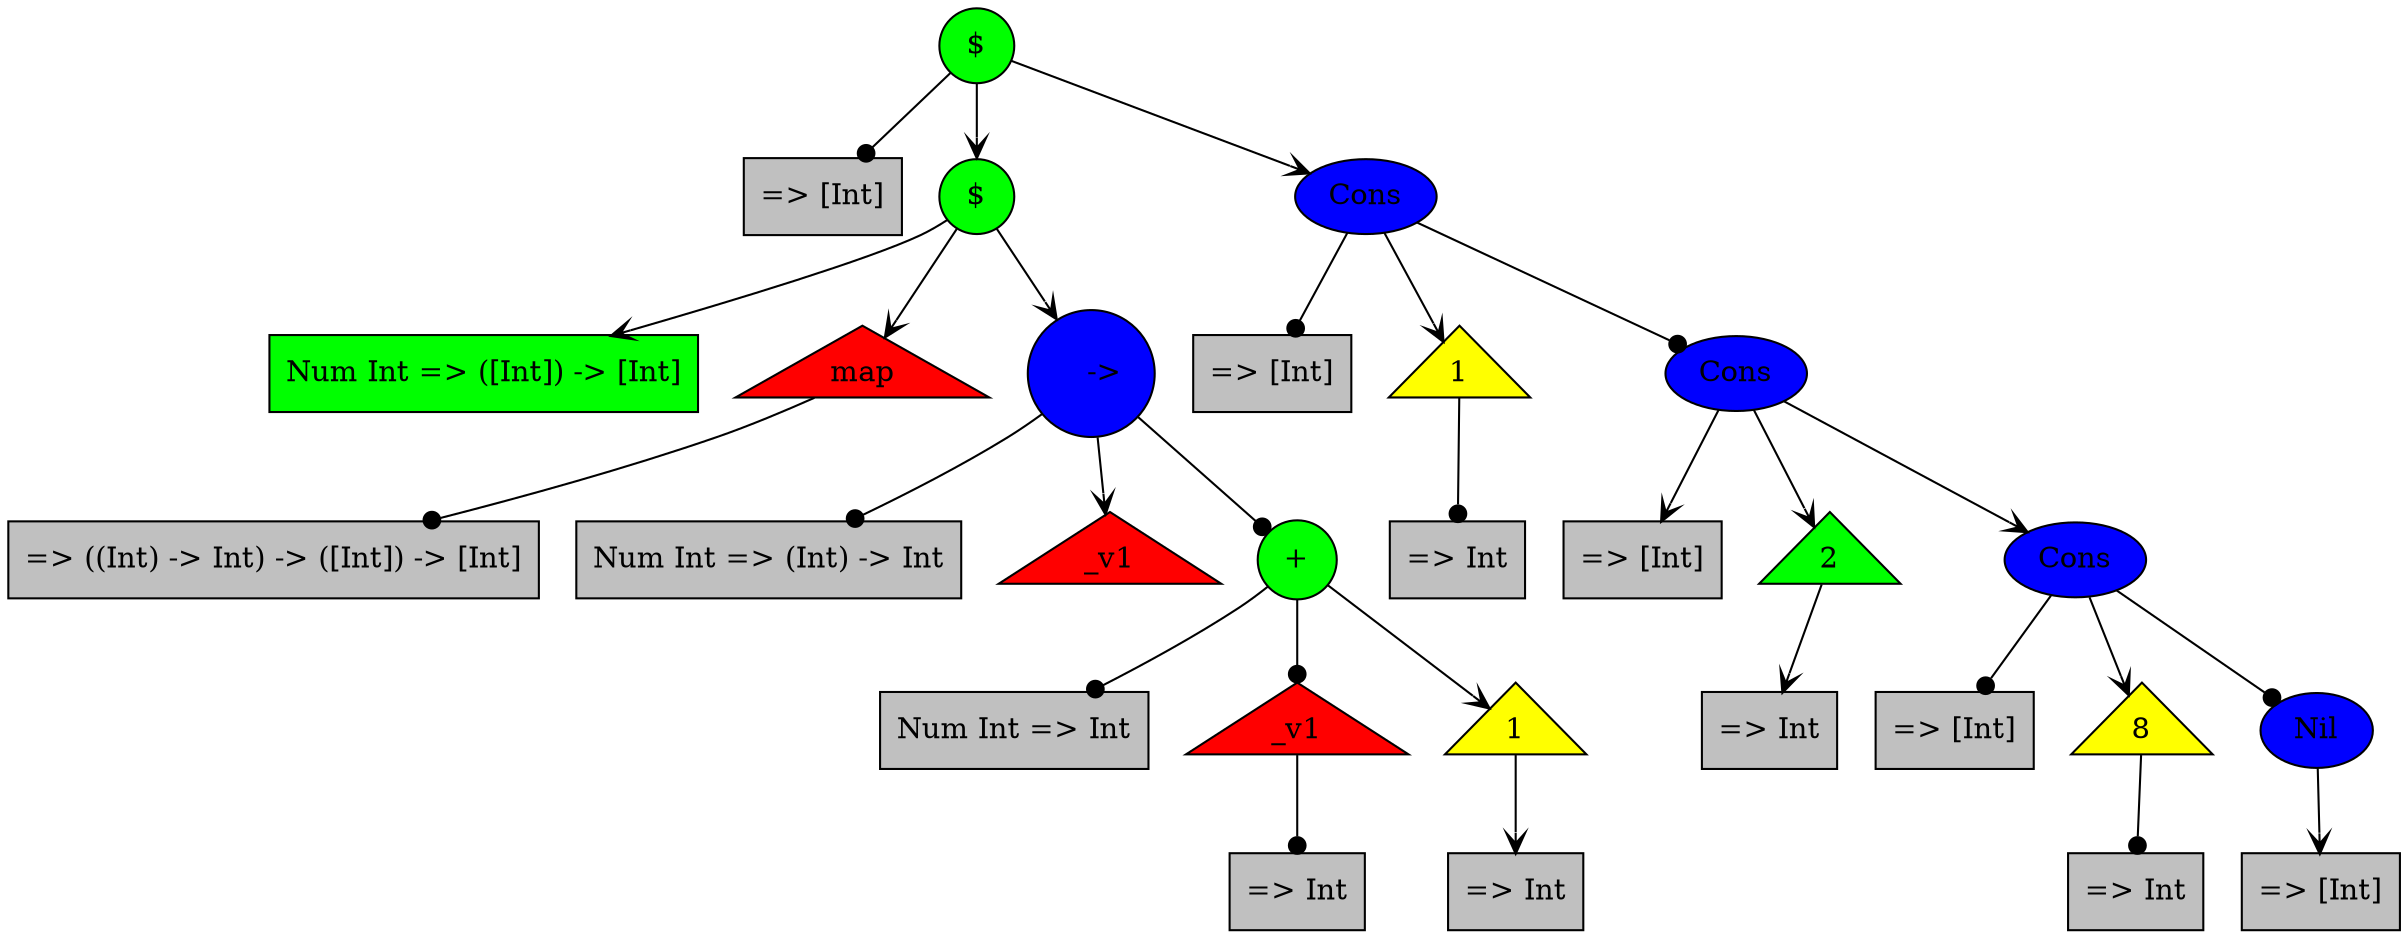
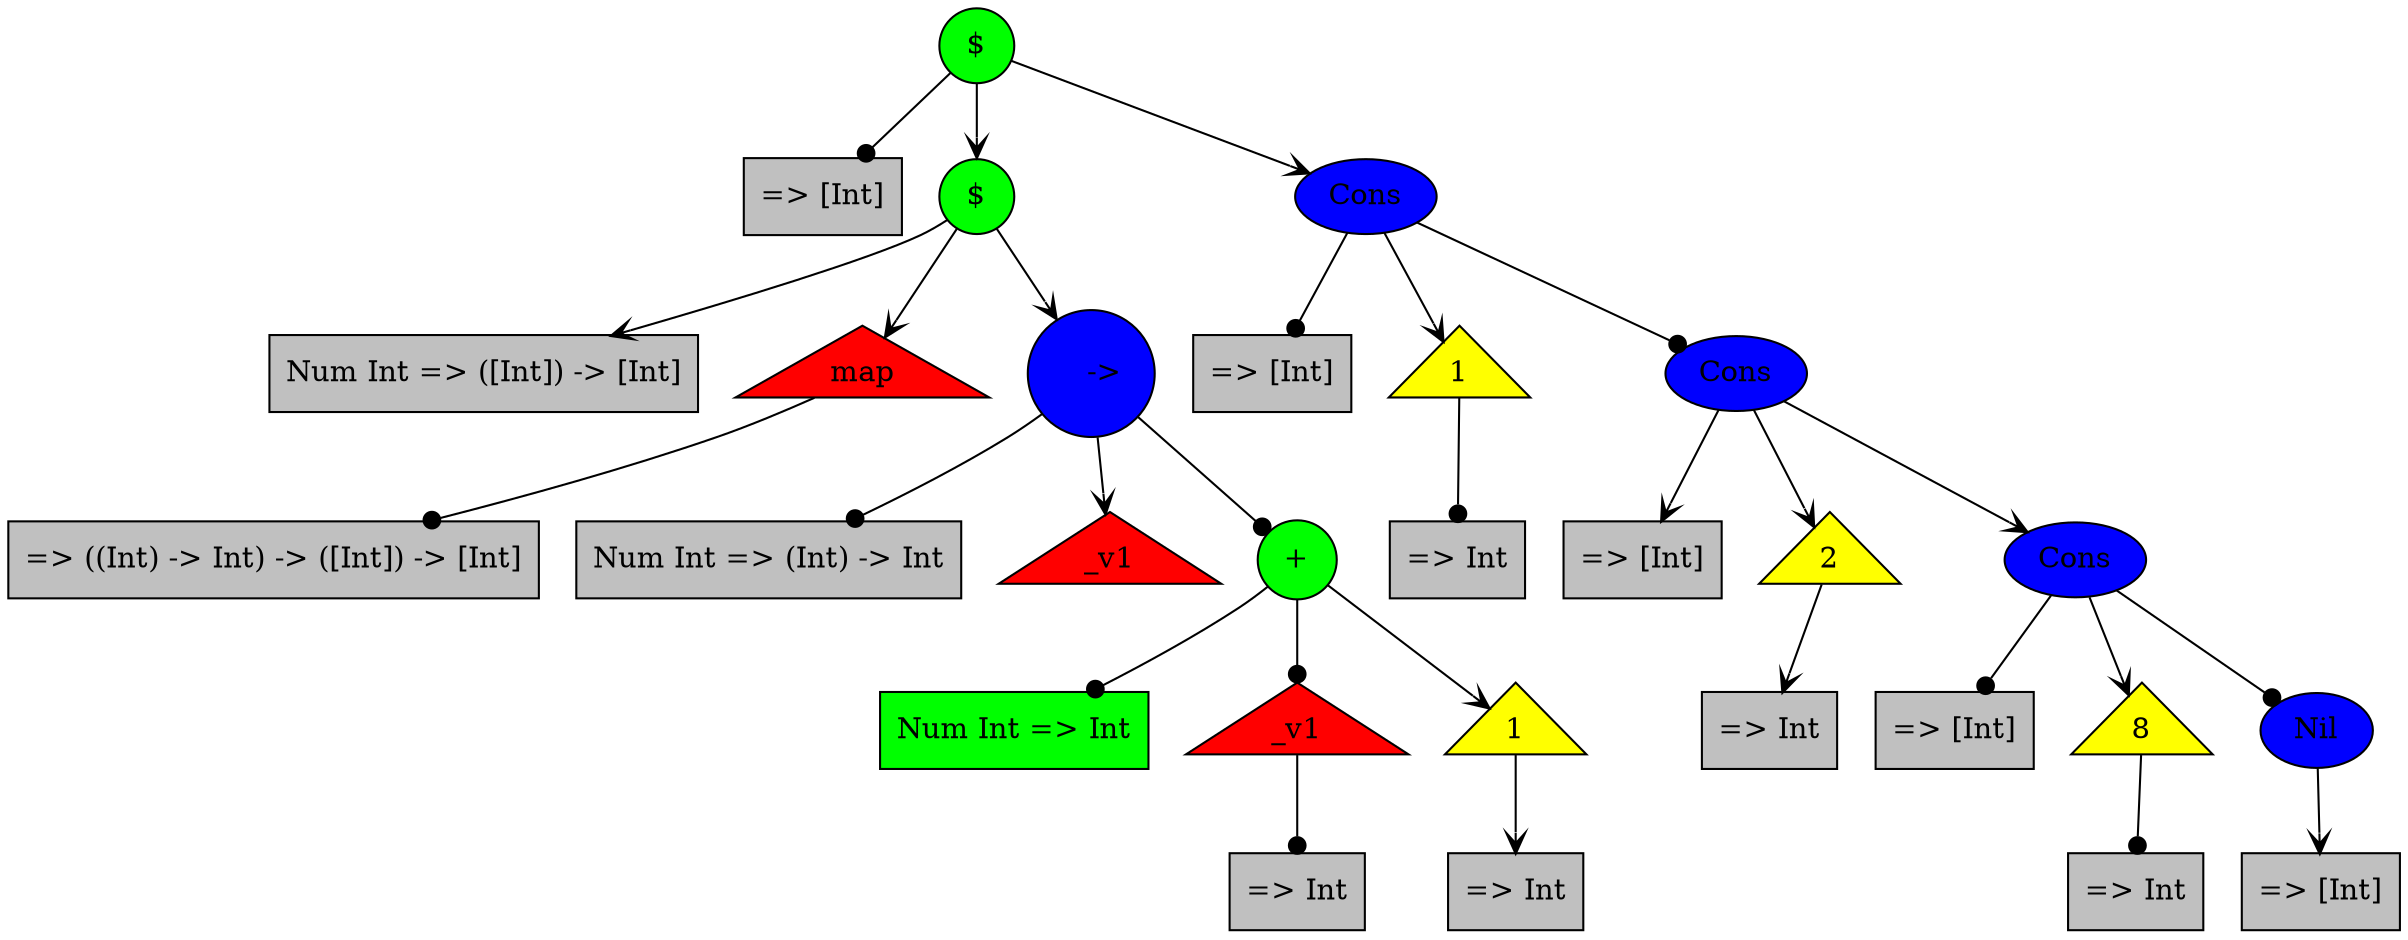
  digraph {
    ordering=out
    node [fillcolor=gray shape=record style=filled]
    edge [arrowhead=vee]
    n1 [fillcolor=green label="$" shape=circle]
    n2 [label=" =\> [Int]"]
    n3 [fillcolor=green label="$" shape=circle]
    n4 [fillcolor=blue label=Cons shape=ellipse]
-   n5 [fillcolor=green label="Num Int =\> ([Int]) -\> [Int]"]
+   n5 [label="Num Int =\> ([Int]) -\> [Int]"]
    n6 [fillcolor=red label=map shape=triangle]
    n7 [fillcolor=blue label="\   -\>" shape=circle]
    n8 [label=" =\> [Int]"]
    n9 [fillcolor=yellow label=1 shape=triangle]
    n10 [fillcolor=blue label=Cons shape=ellipse]
    n11 [label=" =\> ((Int) -\> Int) -\> ([Int]) -\> [Int]"]
    n12 [label="Num Int =\> (Int) -\> Int"]
    n13 [fillcolor=red label=_v1 shape=triangle]
    n14 [fillcolor=green label="+" shape=circle]
-   n15 [label="Num Int =\> Int"]
+   n15 [fillcolor=green label="Num Int =\> Int"]
    n16 [fillcolor=red label=_v1 shape=triangle]
    n17 [fillcolor=yellow label=1 shape=triangle]
    n18 [label=" =\> Int"]
    n19 [label=" =\> Int"]
    n20 [label=" =\> Int"]
    n21 [label=" =\> [Int]"]
-   n22 [fillcolor=green label=2 shape=triangle]
+   n22 [fillcolor=yellow label=2 shape=triangle]
    n23 [fillcolor=blue label=Cons shape=ellipse]
    n24 [label=" =\> Int"]
    n25 [label=" =\> [Int]"]
    n26 [fillcolor=yellow label=8 shape=triangle]
    n27 [fillcolor=blue label=Nil shape=ellipse]
    n28 [label=" =\> Int"]
    n29 [label=" =\> [Int]"]
    n1 -> n2 [arrowhead=dot]
    n1 -> n3
    n1 -> n4
    n3 -> n5
    n3 -> n6
    n3 -> n7
    n4 -> n8 [arrowhead=dot]
    n4 -> n9
    n4 -> n10 [arrowhead=dot]
    n6 -> n11 [arrowhead=dot]
    n7 -> n12 [arrowhead=dot]
    n7 -> n13
    n7 -> n14 [arrowhead=dot]
    n9 -> n20 [arrowhead=dot]
    n10 -> n21
    n10 -> n22
    n10 -> n23
    n14 -> n15 [arrowhead=dot]
    n14 -> n16 [arrowhead=dot]
    n14 -> n17
    n16 -> n18 [arrowhead=dot]
    n17 -> n19
    n22 -> n24
    n23 -> n25 [arrowhead=dot]
    n23 -> n26
    n23 -> n27 [arrowhead=dot]
    n26 -> n28 [arrowhead=dot]
    n27 -> n29
  }
